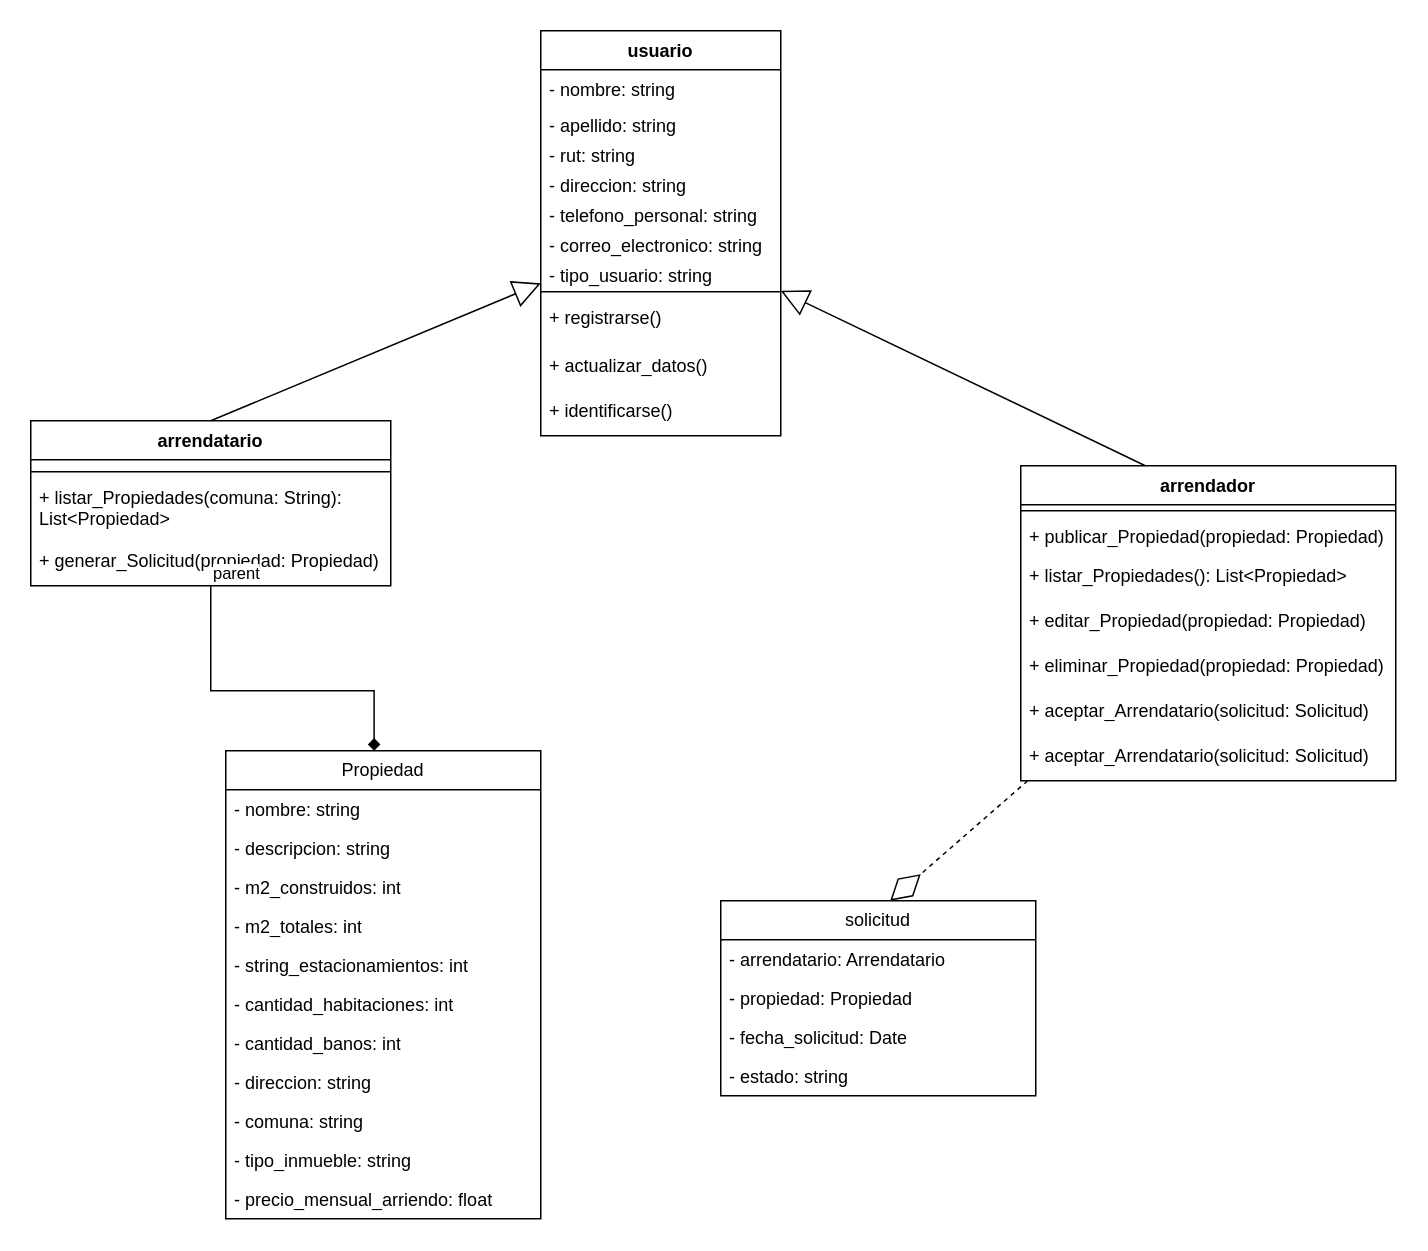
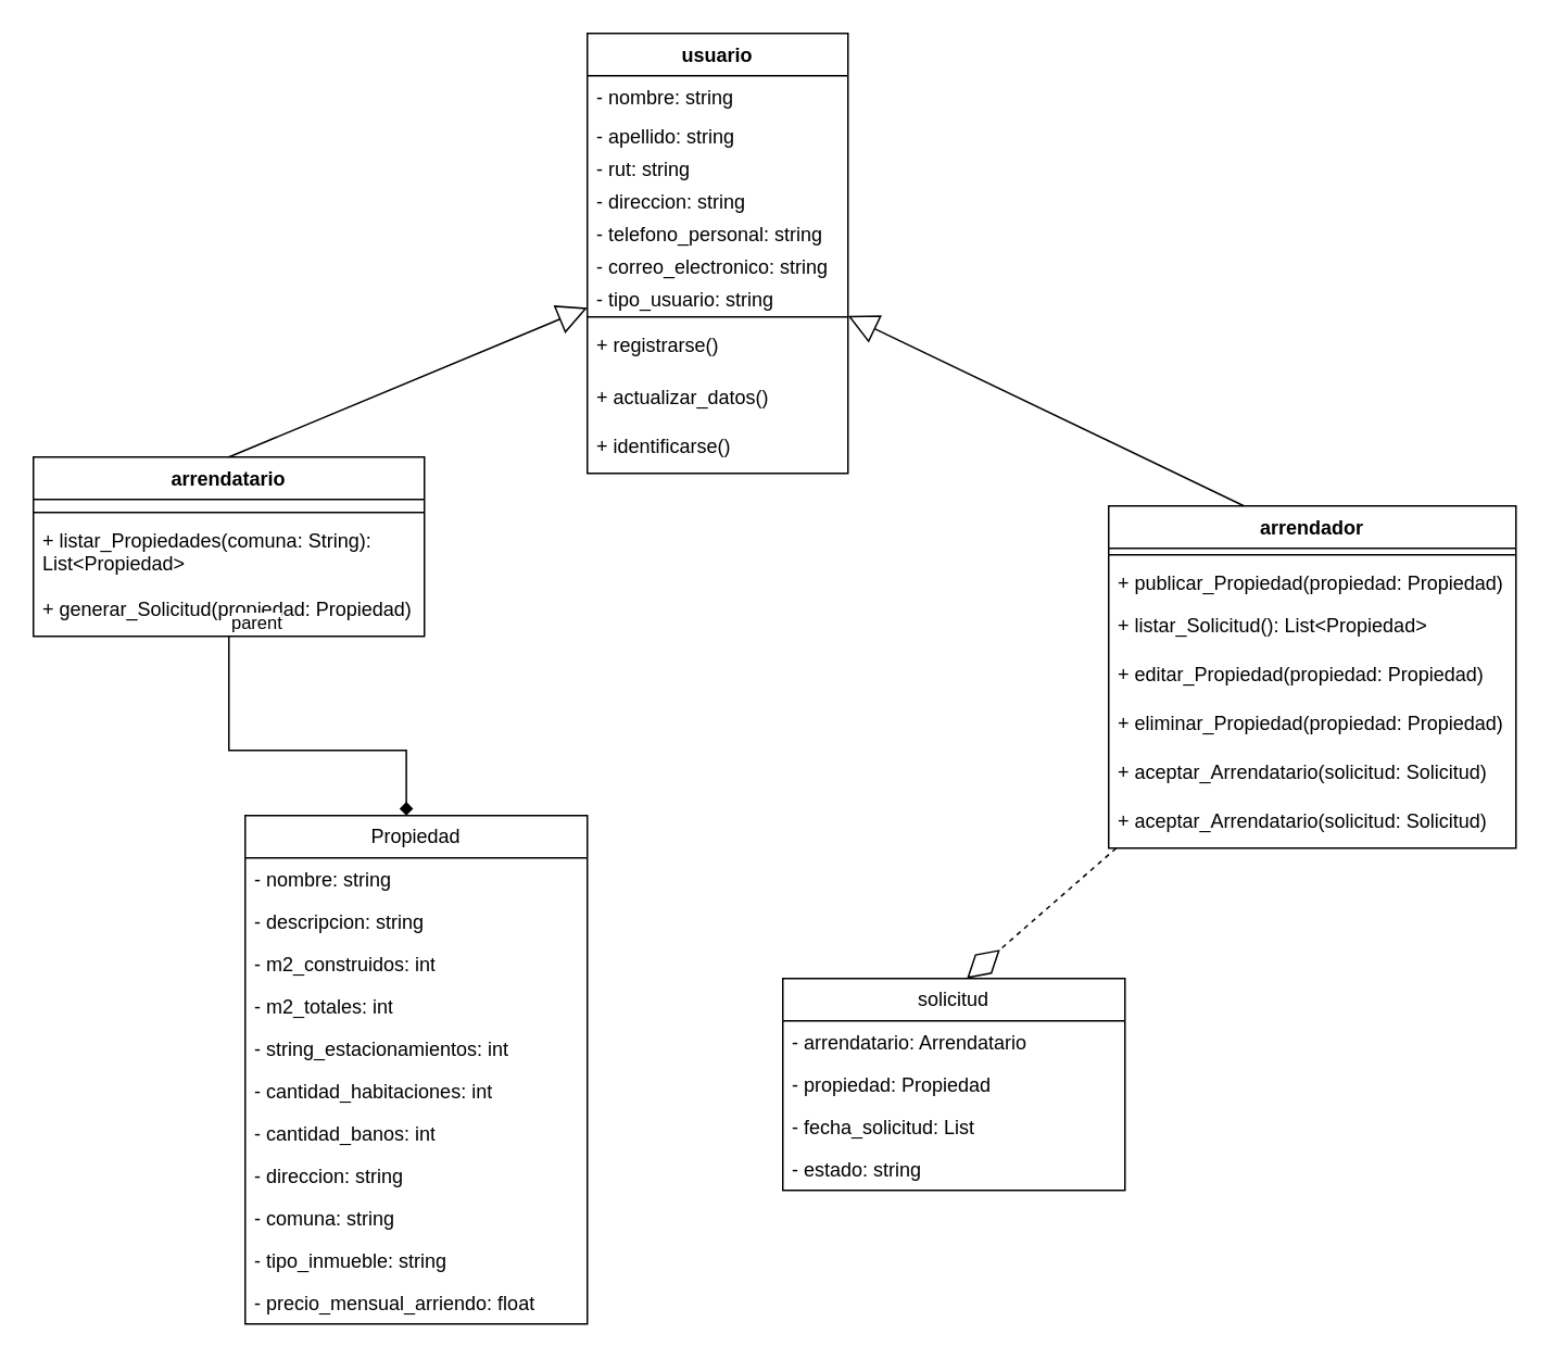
  <mxCell id="0" />
  <mxCell id="1" parent="0" />
  <mxCell id="2" value="usuario" style="swimlane;fontStyle=1;align=center;verticalAlign=top;childLayout=stackLayout;horizontal=1;startSize=26;horizontalStack=0;resizeParent=1;resizeParentMax=0;resizeLast=0;collapsible=1;marginBottom=0;whiteSpace=wrap;html=1;" vertex="1" parent="1"><mxGeometry x="360" y="20" width="160" height="270" as="geometry" /></mxCell>
  <mxCell id="3" value="- nombre: string&lt;div&gt;&lt;br&gt;&lt;/div&gt;" style="text;strokeColor=none;fillColor=none;align=left;verticalAlign=top;spacingLeft=4;spacingRight=4;overflow=hidden;rotatable=0;points=[[0,0.5],[1,0.5]];portConstraint=eastwest;whiteSpace=wrap;html=1;" vertex="1" parent="2"><mxGeometry y="26" width="160" height="24" as="geometry" /></mxCell>
  <mxCell id="4" value="&lt;div&gt;- apellido: string&lt;/div&gt;&lt;div&gt;&lt;br&gt;&lt;/div&gt;" style="text;strokeColor=none;fillColor=none;align=left;verticalAlign=top;spacingLeft=4;spacingRight=4;overflow=hidden;rotatable=0;points=[[0,0.5],[1,0.5]];portConstraint=eastwest;whiteSpace=wrap;html=1;" vertex="1" parent="2"><mxGeometry y="50" width="160" height="20" as="geometry" /></mxCell>
  <mxCell id="5" value="&lt;div&gt;- rut: string&lt;/div&gt;&lt;div&gt;&lt;br&gt;&lt;/div&gt;" style="text;strokeColor=none;fillColor=none;align=left;verticalAlign=top;spacingLeft=4;spacingRight=4;overflow=hidden;rotatable=0;points=[[0,0.5],[1,0.5]];portConstraint=eastwest;whiteSpace=wrap;html=1;" vertex="1" parent="2"><mxGeometry y="70" width="160" height="20" as="geometry" /></mxCell>
  <mxCell id="6" value="&lt;div&gt;- direccion: string&lt;/div&gt;&lt;div&gt;&lt;br&gt;&lt;/div&gt;&lt;div&gt;&lt;br&gt;&lt;/div&gt;" style="text;strokeColor=none;fillColor=none;align=left;verticalAlign=top;spacingLeft=4;spacingRight=4;overflow=hidden;rotatable=0;points=[[0,0.5],[1,0.5]];portConstraint=eastwest;whiteSpace=wrap;html=1;" vertex="1" parent="2"><mxGeometry y="90" width="160" height="20" as="geometry" /></mxCell>
  <mxCell id="7" value="&lt;div&gt;- telefono_personal: string&lt;/div&gt;&lt;div&gt;&lt;br&gt;&lt;/div&gt;&lt;div&gt;&lt;br&gt;&lt;/div&gt;" style="text;strokeColor=none;fillColor=none;align=left;verticalAlign=top;spacingLeft=4;spacingRight=4;overflow=hidden;rotatable=0;points=[[0,0.5],[1,0.5]];portConstraint=eastwest;whiteSpace=wrap;html=1;" vertex="1" parent="2"><mxGeometry y="110" width="160" height="20" as="geometry" /></mxCell>
  <mxCell id="8" value="&lt;div&gt;- correo_electronico: string&lt;/div&gt;&lt;div&gt;&lt;br&gt;&lt;/div&gt;&lt;div&gt;&lt;br&gt;&lt;/div&gt;" style="text;strokeColor=none;fillColor=none;align=left;verticalAlign=top;spacingLeft=4;spacingRight=4;overflow=hidden;rotatable=0;points=[[0,0.5],[1,0.5]];portConstraint=eastwest;whiteSpace=wrap;html=1;" vertex="1" parent="2"><mxGeometry y="130" width="160" height="20" as="geometry" /></mxCell>
  <mxCell id="9" value="&lt;div&gt;- tipo_usuario: string&lt;/div&gt;&lt;div&gt;&lt;br&gt;&lt;/div&gt;&lt;div&gt;&lt;br&gt;&lt;/div&gt;" style="text;strokeColor=none;fillColor=none;align=left;verticalAlign=top;spacingLeft=4;spacingRight=4;overflow=hidden;rotatable=0;points=[[0,0.5],[1,0.5]];portConstraint=eastwest;whiteSpace=wrap;html=1;" vertex="1" parent="2"><mxGeometry y="150" width="160" height="20" as="geometry" /></mxCell>
  <mxCell id="10" value="" style="line;strokeWidth=1;fillColor=none;align=left;verticalAlign=middle;spacingTop=-1;spacingLeft=3;spacingRight=3;rotatable=0;labelPosition=right;points=[];portConstraint=eastwest;strokeColor=inherit;" vertex="1" parent="2"><mxGeometry y="170" width="160" height="8" as="geometry" /></mxCell>
  <mxCell id="11" value="+ registrarse()" style="text;strokeColor=none;fillColor=none;align=left;verticalAlign=top;spacingLeft=4;spacingRight=4;overflow=hidden;rotatable=0;points=[[0,0.5],[1,0.5]];portConstraint=eastwest;whiteSpace=wrap;html=1;" vertex="1" parent="2"><mxGeometry y="178" width="160" height="32" as="geometry" /></mxCell>
  <mxCell id="12" value="&lt;div&gt;+ actualizar_datos()&lt;/div&gt;" style="text;strokeColor=none;fillColor=none;align=left;verticalAlign=top;spacingLeft=4;spacingRight=4;overflow=hidden;rotatable=0;points=[[0,0.5],[1,0.5]];portConstraint=eastwest;whiteSpace=wrap;html=1;" vertex="1" parent="2"><mxGeometry y="210" width="160" height="30" as="geometry" /></mxCell>
  <mxCell id="13" value="&lt;div&gt;&lt;span style=&quot;background-color: initial;&quot;&gt;+ identificarse()&lt;/span&gt;&lt;br&gt;&lt;/div&gt;" style="text;strokeColor=none;fillColor=none;align=left;verticalAlign=top;spacingLeft=4;spacingRight=4;overflow=hidden;rotatable=0;points=[[0,0.5],[1,0.5]];portConstraint=eastwest;whiteSpace=wrap;html=1;" vertex="1" parent="2"><mxGeometry y="240" width="160" height="30" as="geometry" /></mxCell>
  <mxCell id="14" value="arrendatario" style="swimlane;fontStyle=1;align=center;verticalAlign=top;childLayout=stackLayout;horizontal=1;startSize=26;horizontalStack=0;resizeParent=1;resizeParentMax=0;resizeLast=0;collapsible=1;marginBottom=0;whiteSpace=wrap;html=1;" vertex="1" parent="1"><mxGeometry x="20" y="280" width="240" height="110" as="geometry" /></mxCell>
  <mxCell id="15" value="&lt;div&gt;&lt;br&gt;&lt;/div&gt;" style="text;strokeColor=none;fillColor=none;align=left;verticalAlign=top;spacingLeft=4;spacingRight=4;overflow=hidden;rotatable=0;points=[[0,0.5],[1,0.5]];portConstraint=eastwest;whiteSpace=wrap;html=1;" vertex="1" parent="14"><mxGeometry y="26" width="240" height="4" as="geometry" /></mxCell>
  <mxCell id="16" value="" style="line;strokeWidth=1;fillColor=none;align=left;verticalAlign=middle;spacingTop=-1;spacingLeft=3;spacingRight=3;rotatable=0;labelPosition=right;points=[];portConstraint=eastwest;strokeColor=inherit;" vertex="1" parent="14"><mxGeometry y="30" width="240" height="8" as="geometry" /></mxCell>
  <mxCell id="17" value="+ listar_Propiedades(comuna: String): List&amp;lt;Propiedad&amp;gt;" style="text;strokeColor=none;fillColor=none;align=left;verticalAlign=top;spacingLeft=4;spacingRight=4;overflow=hidden;rotatable=0;points=[[0,0.5],[1,0.5]];portConstraint=eastwest;whiteSpace=wrap;html=1;" vertex="1" parent="14"><mxGeometry y="38" width="240" height="42" as="geometry" /></mxCell>
  <mxCell id="18" value="&lt;div&gt;&lt;span style=&quot;background-color: initial;&quot;&gt;+&amp;nbsp;&lt;/span&gt;generar_Solicitud(propiedad: Propiedad)&lt;div&gt;&lt;br&gt;&lt;/div&gt;&lt;/div&gt;" style="text;strokeColor=none;fillColor=none;align=left;verticalAlign=top;spacingLeft=4;spacingRight=4;overflow=hidden;rotatable=0;points=[[0,0.5],[1,0.5]];portConstraint=eastwest;whiteSpace=wrap;html=1;" vertex="1" parent="14"><mxGeometry y="80" width="240" height="30" as="geometry" /></mxCell>
  <mxCell id="19" value="arrendador" style="swimlane;fontStyle=1;align=center;verticalAlign=top;childLayout=stackLayout;horizontal=1;startSize=26;horizontalStack=0;resizeParent=1;resizeParentMax=0;resizeLast=0;collapsible=1;marginBottom=0;whiteSpace=wrap;html=1;" vertex="1" parent="1"><mxGeometry x="680" y="310" width="250" height="210" as="geometry"><mxRectangle x="40" y="320" width="100" height="30" as="alternateBounds" /></mxGeometry></mxCell>
  <mxCell id="20" value="" style="line;strokeWidth=1;fillColor=none;align=left;verticalAlign=middle;spacingTop=-1;spacingLeft=3;spacingRight=3;rotatable=0;labelPosition=right;points=[];portConstraint=eastwest;strokeColor=inherit;" vertex="1" parent="19"><mxGeometry y="26" width="250" height="8" as="geometry" /></mxCell>
  <mxCell id="21" value="+ publicar_Propiedad(propiedad: Propiedad)" style="text;strokeColor=none;fillColor=none;align=left;verticalAlign=top;spacingLeft=4;spacingRight=4;overflow=hidden;rotatable=0;points=[[0,0.5],[1,0.5]];portConstraint=eastwest;whiteSpace=wrap;html=1;" vertex="1" parent="19"><mxGeometry y="34" width="250" height="26" as="geometry" /></mxCell>
- <mxCell id="22" value="&lt;div&gt;+&amp;nbsp;&lt;span style=&quot;background-color: initial;&quot;&gt;listar_Propiedades(): List&amp;lt;Propiedad&amp;gt;&lt;/span&gt;&lt;/div&gt;&lt;div&gt;&lt;br&gt;&lt;/div&gt;" style="text;strokeColor=none;fillColor=none;align=left;verticalAlign=top;spacingLeft=4;spacingRight=4;overflow=hidden;rotatable=0;points=[[0,0.5],[1,0.5]];portConstraint=eastwest;whiteSpace=wrap;html=1;" vertex="1" parent="19"><mxGeometry y="60" width="250" height="30" as="geometry" /></mxCell>
+ <mxCell id="22" value="&lt;div&gt;+&amp;nbsp;&lt;span style=&quot;background-color: initial;&quot;&gt;listar_Solicitud(): List&amp;lt;Propiedad&amp;gt;&lt;/span&gt;&lt;/div&gt;&lt;div&gt;&lt;br&gt;&lt;/div&gt;" style="text;strokeColor=none;fillColor=none;align=left;verticalAlign=top;spacingLeft=4;spacingRight=4;overflow=hidden;rotatable=0;points=[[0,0.5],[1,0.5]];portConstraint=eastwest;whiteSpace=wrap;html=1;" vertex="1" parent="19"><mxGeometry y="60" width="250" height="30" as="geometry" /></mxCell>
  <mxCell id="23" value="&lt;div&gt;&lt;span style=&quot;background-color: initial;&quot;&gt;+&amp;nbsp;&lt;/span&gt;&lt;span style=&quot;background-color: initial;&quot;&gt;editar_Propiedad(propiedad: Propiedad)&lt;/span&gt;&lt;/div&gt;&lt;div&gt;&lt;br&gt;&lt;/div&gt;" style="text;strokeColor=none;fillColor=none;align=left;verticalAlign=top;spacingLeft=4;spacingRight=4;overflow=hidden;rotatable=0;points=[[0,0.5],[1,0.5]];portConstraint=eastwest;whiteSpace=wrap;html=1;" vertex="1" parent="19"><mxGeometry y="90" width="250" height="30" as="geometry" /></mxCell>
  <mxCell id="24" value="&lt;div&gt;&lt;span style=&quot;background-color: initial;&quot;&gt;+&amp;nbsp;&lt;/span&gt;&lt;span style=&quot;background-color: initial;&quot;&gt;eliminar_Propiedad(propiedad: Propiedad)&lt;/span&gt;&lt;/div&gt;" style="text;strokeColor=none;fillColor=none;align=left;verticalAlign=top;spacingLeft=4;spacingRight=4;overflow=hidden;rotatable=0;points=[[0,0.5],[1,0.5]];portConstraint=eastwest;whiteSpace=wrap;html=1;" vertex="1" parent="19"><mxGeometry y="120" width="250" height="30" as="geometry" /></mxCell>
  <mxCell id="25" value="&lt;div&gt;&lt;span style=&quot;background-color: initial;&quot;&gt;+&amp;nbsp;&lt;/span&gt;&lt;span style=&quot;background-color: initial;&quot;&gt;aceptar_Arrendatario(solicitud: Solicitud)&lt;/span&gt;&lt;/div&gt;" style="text;strokeColor=none;fillColor=none;align=left;verticalAlign=top;spacingLeft=4;spacingRight=4;overflow=hidden;rotatable=0;points=[[0,0.5],[1,0.5]];portConstraint=eastwest;whiteSpace=wrap;html=1;" vertex="1" parent="19"><mxGeometry y="150" width="250" height="30" as="geometry" /></mxCell>
  <mxCell id="26" value="&lt;div&gt;&lt;span style=&quot;background-color: initial;&quot;&gt;+&amp;nbsp;&lt;/span&gt;&lt;span style=&quot;background-color: initial;&quot;&gt;aceptar_Arrendatario(solicitud: Solicitud)&lt;/span&gt;&lt;/div&gt;" style="text;strokeColor=none;fillColor=none;align=left;verticalAlign=top;spacingLeft=4;spacingRight=4;overflow=hidden;rotatable=0;points=[[0,0.5],[1,0.5]];portConstraint=eastwest;whiteSpace=wrap;html=1;" vertex="1" parent="19"><mxGeometry y="180" width="250" height="30" as="geometry" /></mxCell>
  <mxCell id="27" value="" style="endArrow=block;endSize=16;endFill=0;html=1;rounded=0;exitX=0.656;exitY=-0.014;exitDx=0;exitDy=0;exitPerimeter=0;" edge="1" parent="1" target="2"><mxGeometry width="160" relative="1" as="geometry"><mxPoint x="140" y="280" as="sourcePoint" /><mxPoint x="320" y="70" as="targetPoint" /></mxGeometry></mxCell>
  <mxCell id="28" value="" style="endArrow=block;endSize=16;endFill=0;html=1;rounded=0;exitX=0.346;exitY=0.009;exitDx=0;exitDy=0;exitPerimeter=0;" edge="1" parent="1" target="2"><mxGeometry width="160" relative="1" as="geometry"><mxPoint x="763.04" y="310" as="sourcePoint" /><mxPoint x="620" y="193.87" as="targetPoint" /></mxGeometry></mxCell>
  <mxCell id="29" value="Propiedad" style="swimlane;fontStyle=0;childLayout=stackLayout;horizontal=1;startSize=26;fillColor=none;horizontalStack=0;resizeParent=1;resizeParentMax=0;resizeLast=0;collapsible=1;marginBottom=0;whiteSpace=wrap;html=1;" vertex="1" parent="1"><mxGeometry x="150" y="500" width="210" height="312" as="geometry" /></mxCell>
  <mxCell id="30" value="- nombre: string" style="text;strokeColor=none;fillColor=none;align=left;verticalAlign=top;spacingLeft=4;spacingRight=4;overflow=hidden;rotatable=0;points=[[0,0.5],[1,0.5]];portConstraint=eastwest;whiteSpace=wrap;html=1;" vertex="1" parent="29"><mxGeometry y="26" width="210" height="26" as="geometry" /></mxCell>
  <mxCell id="31" value="- descripcion: string" style="text;strokeColor=none;fillColor=none;align=left;verticalAlign=top;spacingLeft=4;spacingRight=4;overflow=hidden;rotatable=0;points=[[0,0.5],[1,0.5]];portConstraint=eastwest;whiteSpace=wrap;html=1;" vertex="1" parent="29"><mxGeometry y="52" width="210" height="26" as="geometry" /></mxCell>
  <mxCell id="32" value="- m2_construidos: int" style="text;strokeColor=none;fillColor=none;align=left;verticalAlign=top;spacingLeft=4;spacingRight=4;overflow=hidden;rotatable=0;points=[[0,0.5],[1,0.5]];portConstraint=eastwest;whiteSpace=wrap;html=1;" vertex="1" parent="29"><mxGeometry y="78" width="210" height="26" as="geometry" /></mxCell>
  <mxCell id="33" value="- m2_totales: int" style="text;strokeColor=none;fillColor=none;align=left;verticalAlign=top;spacingLeft=4;spacingRight=4;overflow=hidden;rotatable=0;points=[[0,0.5],[1,0.5]];portConstraint=eastwest;whiteSpace=wrap;html=1;" vertex="1" parent="29"><mxGeometry y="104" width="210" height="26" as="geometry" /></mxCell>
  <mxCell id="34" value="- string_estacionamientos: int" style="text;strokeColor=none;fillColor=none;align=left;verticalAlign=top;spacingLeft=4;spacingRight=4;overflow=hidden;rotatable=0;points=[[0,0.5],[1,0.5]];portConstraint=eastwest;whiteSpace=wrap;html=1;" vertex="1" parent="29"><mxGeometry y="130" width="210" height="26" as="geometry" /></mxCell>
  <mxCell id="35" value="- cantidad_habitaciones: int" style="text;strokeColor=none;fillColor=none;align=left;verticalAlign=top;spacingLeft=4;spacingRight=4;overflow=hidden;rotatable=0;points=[[0,0.5],[1,0.5]];portConstraint=eastwest;whiteSpace=wrap;html=1;" vertex="1" parent="29"><mxGeometry y="156" width="210" height="26" as="geometry" /></mxCell>
  <mxCell id="36" value="- cantidad_banos: int" style="text;strokeColor=none;fillColor=none;align=left;verticalAlign=top;spacingLeft=4;spacingRight=4;overflow=hidden;rotatable=0;points=[[0,0.5],[1,0.5]];portConstraint=eastwest;whiteSpace=wrap;html=1;" vertex="1" parent="29"><mxGeometry y="182" width="210" height="26" as="geometry" /></mxCell>
  <mxCell id="37" value="- direccion: string" style="text;strokeColor=none;fillColor=none;align=left;verticalAlign=top;spacingLeft=4;spacingRight=4;overflow=hidden;rotatable=0;points=[[0,0.5],[1,0.5]];portConstraint=eastwest;whiteSpace=wrap;html=1;" vertex="1" parent="29"><mxGeometry y="208" width="210" height="26" as="geometry" /></mxCell>
  <mxCell id="38" value="- comuna: string" style="text;strokeColor=none;fillColor=none;align=left;verticalAlign=top;spacingLeft=4;spacingRight=4;overflow=hidden;rotatable=0;points=[[0,0.5],[1,0.5]];portConstraint=eastwest;whiteSpace=wrap;html=1;" vertex="1" parent="29"><mxGeometry y="234" width="210" height="26" as="geometry" /></mxCell>
  <mxCell id="39" value="- tipo_inmueble: string" style="text;strokeColor=none;fillColor=none;align=left;verticalAlign=top;spacingLeft=4;spacingRight=4;overflow=hidden;rotatable=0;points=[[0,0.5],[1,0.5]];portConstraint=eastwest;whiteSpace=wrap;html=1;" vertex="1" parent="29"><mxGeometry y="260" width="210" height="26" as="geometry" /></mxCell>
  <mxCell id="40" value="- precio_mensual_arriendo: float" style="text;strokeColor=none;fillColor=none;align=left;verticalAlign=top;spacingLeft=4;spacingRight=4;overflow=hidden;rotatable=0;points=[[0,0.5],[1,0.5]];portConstraint=eastwest;whiteSpace=wrap;html=1;" vertex="1" parent="29"><mxGeometry y="286" width="210" height="26" as="geometry" /></mxCell>
  <mxCell id="41" value="solicitud" style="swimlane;fontStyle=0;childLayout=stackLayout;horizontal=1;startSize=26;fillColor=none;horizontalStack=0;resizeParent=1;resizeParentMax=0;resizeLast=0;collapsible=1;marginBottom=0;whiteSpace=wrap;html=1;" vertex="1" parent="1"><mxGeometry x="480" y="600" width="210" height="130" as="geometry" /></mxCell>
  <mxCell id="42" value="- arrendatario: Arrendatario" style="text;strokeColor=none;fillColor=none;align=left;verticalAlign=top;spacingLeft=4;spacingRight=4;overflow=hidden;rotatable=0;points=[[0,0.5],[1,0.5]];portConstraint=eastwest;whiteSpace=wrap;html=1;" vertex="1" parent="41"><mxGeometry y="26" width="210" height="26" as="geometry" /></mxCell>
  <mxCell id="43" value="- propiedad: Propiedad" style="text;strokeColor=none;fillColor=none;align=left;verticalAlign=top;spacingLeft=4;spacingRight=4;overflow=hidden;rotatable=0;points=[[0,0.5],[1,0.5]];portConstraint=eastwest;whiteSpace=wrap;html=1;" vertex="1" parent="41"><mxGeometry y="52" width="210" height="26" as="geometry" /></mxCell>
- <mxCell id="44" value="- fecha_solicitud: Date" style="text;strokeColor=none;fillColor=none;align=left;verticalAlign=top;spacingLeft=4;spacingRight=4;overflow=hidden;rotatable=0;points=[[0,0.5],[1,0.5]];portConstraint=eastwest;whiteSpace=wrap;html=1;" vertex="1" parent="41"><mxGeometry y="78" width="210" height="26" as="geometry" /></mxCell>
+ <mxCell id="44" value="- fecha_solicitud: List" style="text;strokeColor=none;fillColor=none;align=left;verticalAlign=top;spacingLeft=4;spacingRight=4;overflow=hidden;rotatable=0;points=[[0,0.5],[1,0.5]];portConstraint=eastwest;whiteSpace=wrap;html=1;" vertex="1" parent="41"><mxGeometry y="78" width="210" height="26" as="geometry" /></mxCell>
  <mxCell id="45" value="- estado: string" style="text;strokeColor=none;fillColor=none;align=left;verticalAlign=top;spacingLeft=4;spacingRight=4;overflow=hidden;rotatable=0;points=[[0,0.5],[1,0.5]];portConstraint=eastwest;whiteSpace=wrap;html=1;" vertex="1" parent="41"><mxGeometry y="104" width="210" height="26" as="geometry" /></mxCell>
  <mxCell id="46" value="" style="endArrow=diamond;html=1;edgeStyle=orthogonalEdgeStyle;rounded=0;entryX=0.471;entryY=0;entryDx=0;entryDy=0;entryPerimeter=0;" edge="1" parent="1" source="14" target="29"><mxGeometry relative="1" as="geometry"><mxPoint x="140" y="420" as="sourcePoint" /><mxPoint x="300" y="420" as="targetPoint" /><Array as="points"><mxPoint x="140" y="460" /><mxPoint x="249" y="460" /></Array></mxGeometry></mxCell>
  <mxCell id="47" value="parent" style="edgeLabel;resizable=0;html=1;align=left;verticalAlign=bottom;" connectable="0" vertex="1" parent="46"><mxGeometry x="-1" relative="1" as="geometry" /></mxCell>
  <mxCell id="48" value="" style="endArrow=diamondThin;endFill=0;endSize=24;html=1;rounded=0;entryX=0.538;entryY=0;entryDx=0;entryDy=0;entryPerimeter=0;dashed=1;" edge="1" parent="1" source="19" target="41"><mxGeometry width="160" relative="1" as="geometry"><mxPoint x="320" y="410" as="sourcePoint" /><mxPoint x="480" y="410" as="targetPoint" /></mxGeometry></mxCell>
